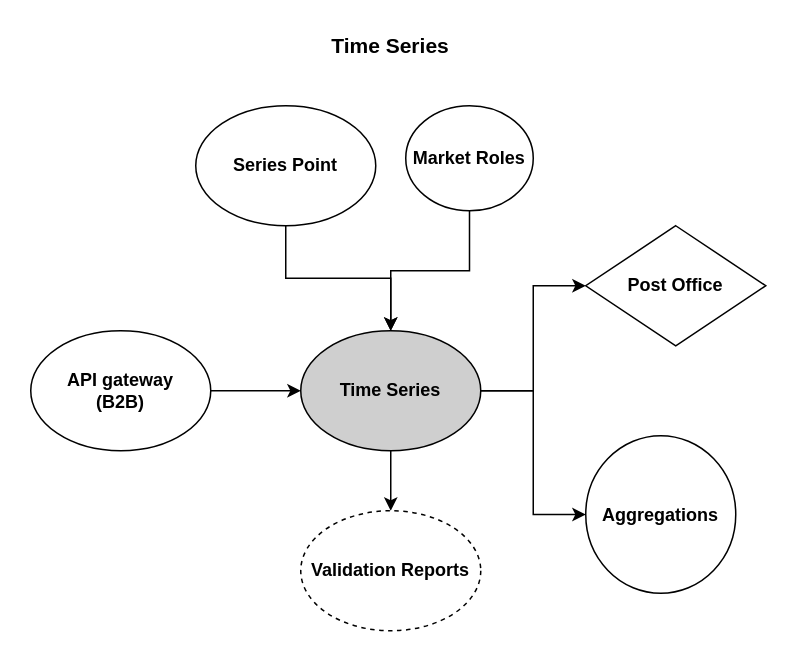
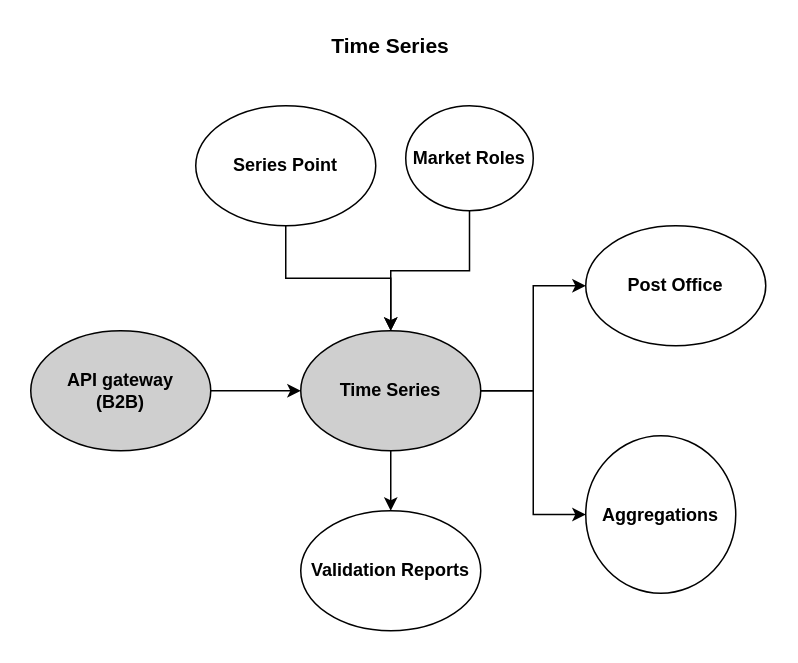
  <mxCell id="0" />
  <mxCell id="1" parent="0" />
  <mxCell id="2" value="" style="edgeStyle=orthogonalEdgeStyle;rounded=0;orthogonalLoop=1;jettySize=auto;html=1;entryX=0;entryY=0.5;entryDx=0;entryDy=0;" edge="1" parent="1" source="4" target="10"><mxGeometry relative="1" as="geometry" /></mxCell>
  <mxCell id="3" value="" style="edgeStyle=orthogonalEdgeStyle;rounded=0;orthogonalLoop=1;jettySize=auto;html=1;" edge="1" parent="1" source="4" target="8"><mxGeometry relative="1" as="geometry" /></mxCell>
  <mxCell id="4" value="&lt;b&gt;Time Series&lt;/b&gt;" style="ellipse;whiteSpace=wrap;html=1;fillColor=#CFCFCF;" vertex="1" parent="1"><mxGeometry x="200" y="220" width="120" height="80" as="geometry" /></mxCell>
  <mxCell id="5" value="" style="edgeStyle=orthogonalEdgeStyle;rounded=0;orthogonalLoop=1;jettySize=auto;html=1;" edge="1" parent="1" source="6" target="4"><mxGeometry relative="1" as="geometry" /></mxCell>
- <mxCell id="6" value="&lt;b&gt;API gateway&lt;br&gt;(B2B)&lt;br&gt;&lt;/b&gt;" style="ellipse;whiteSpace=wrap;html=1;" vertex="1" parent="1"><mxGeometry x="20" y="220" width="120" height="80" as="geometry" /></mxCell>
- <mxCell id="7" value="&lt;b&gt;Post Office&lt;/b&gt;" style="rhombus;whiteSpace=wrap;html=1;" vertex="1" parent="1"><mxGeometry x="390" y="150" width="120" height="80" as="geometry" /></mxCell>
- <mxCell id="8" value="&lt;b&gt;Validation Reports&lt;/b&gt;" style="ellipse;whiteSpace=wrap;html=1;dashed=1;" vertex="1" parent="1"><mxGeometry x="200" y="340" width="120" height="80" as="geometry" /></mxCell>
+ <mxCell id="6" value="&lt;b&gt;API gateway&lt;br&gt;(B2B)&lt;br&gt;&lt;/b&gt;" style="ellipse;whiteSpace=wrap;html=1;fillColor=#cfcfcf;" vertex="1" parent="1"><mxGeometry x="20" y="220" width="120" height="80" as="geometry" /></mxCell>
+ <mxCell id="7" value="&lt;b&gt;Post Office&lt;/b&gt;" style="ellipse;whiteSpace=wrap;html=1;" vertex="1" parent="1"><mxGeometry x="390" y="150" width="120" height="80" as="geometry" /></mxCell>
+ <mxCell id="8" value="&lt;b&gt;Validation Reports&lt;/b&gt;" style="ellipse;whiteSpace=wrap;html=1;" vertex="1" parent="1"><mxGeometry x="200" y="340" width="120" height="80" as="geometry" /></mxCell>
  <mxCell id="9" value="&lt;b&gt;&lt;font style=&quot;font-size: 14px&quot;&gt;Time Series&lt;/font&gt;&lt;/b&gt;" style="text;html=1;strokeColor=none;fillColor=none;align=center;verticalAlign=middle;whiteSpace=wrap;rounded=0;" vertex="1" parent="1"><mxGeometry x="160" y="20" width="200" height="20" as="geometry" /></mxCell>
  <mxCell id="10" value="&lt;b&gt;Aggregations&lt;/b&gt;" style="ellipse;whiteSpace=wrap;html=1;" vertex="1" parent="1"><mxGeometry x="390" y="290" width="100" height="105" as="geometry" /></mxCell>
  <mxCell id="11" value="" style="edgeStyle=orthogonalEdgeStyle;rounded=0;orthogonalLoop=1;jettySize=auto;html=1;entryX=0;entryY=0.5;entryDx=0;entryDy=0;exitX=1;exitY=0.5;exitDx=0;exitDy=0;" edge="1" parent="1" source="4" target="7"><mxGeometry relative="1" as="geometry"><mxPoint x="330" y="270" as="sourcePoint" /><mxPoint x="400" y="340" as="targetPoint" /></mxGeometry></mxCell>
  <mxCell id="12" value="" style="edgeStyle=orthogonalEdgeStyle;rounded=0;orthogonalLoop=1;jettySize=auto;html=1;" edge="1" parent="1" source="13" target="4"><mxGeometry relative="1" as="geometry" /></mxCell>
  <mxCell id="13" value="&lt;b&gt;Market Roles&lt;/b&gt;" style="ellipse;whiteSpace=wrap;html=1;" vertex="1" parent="1"><mxGeometry x="270" y="70" width="85" height="70" as="geometry" /></mxCell>
  <mxCell id="14" value="" style="edgeStyle=orthogonalEdgeStyle;rounded=0;orthogonalLoop=1;jettySize=auto;html=1;entryX=0.5;entryY=0;entryDx=0;entryDy=0;" edge="1" parent="1" source="15" target="4"><mxGeometry relative="1" as="geometry" /></mxCell>
  <mxCell id="15" value="&lt;b&gt;Series Point&lt;/b&gt;" style="ellipse;whiteSpace=wrap;html=1;" vertex="1" parent="1"><mxGeometry x="130" y="70" width="120" height="80" as="geometry" /></mxCell>
